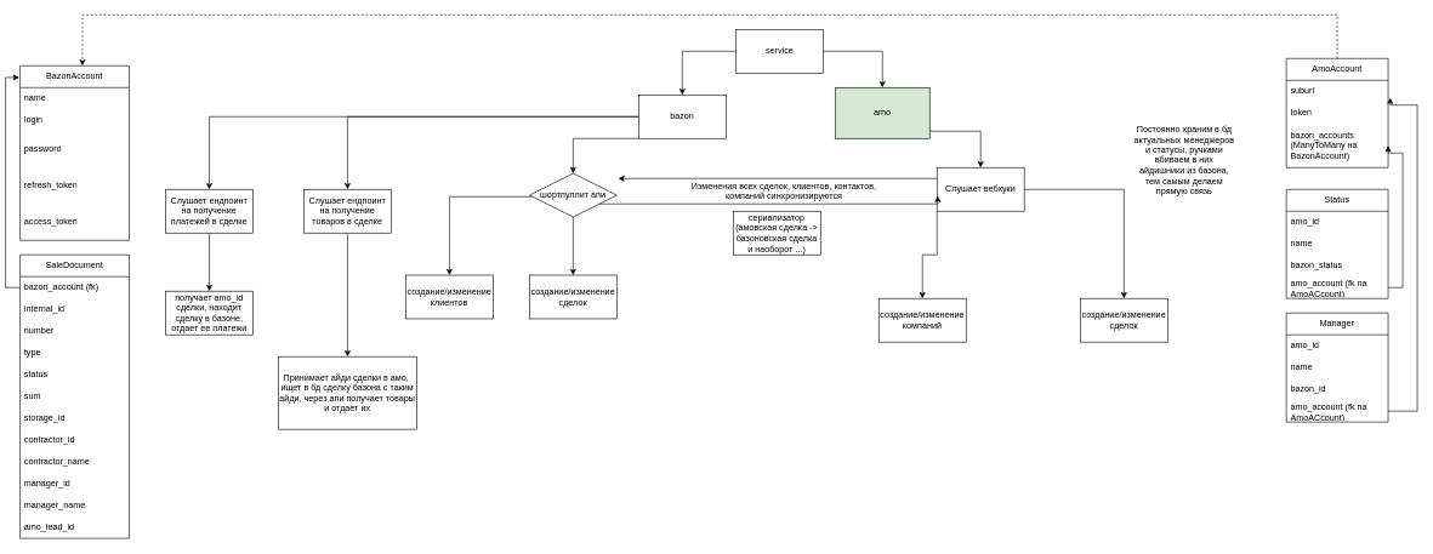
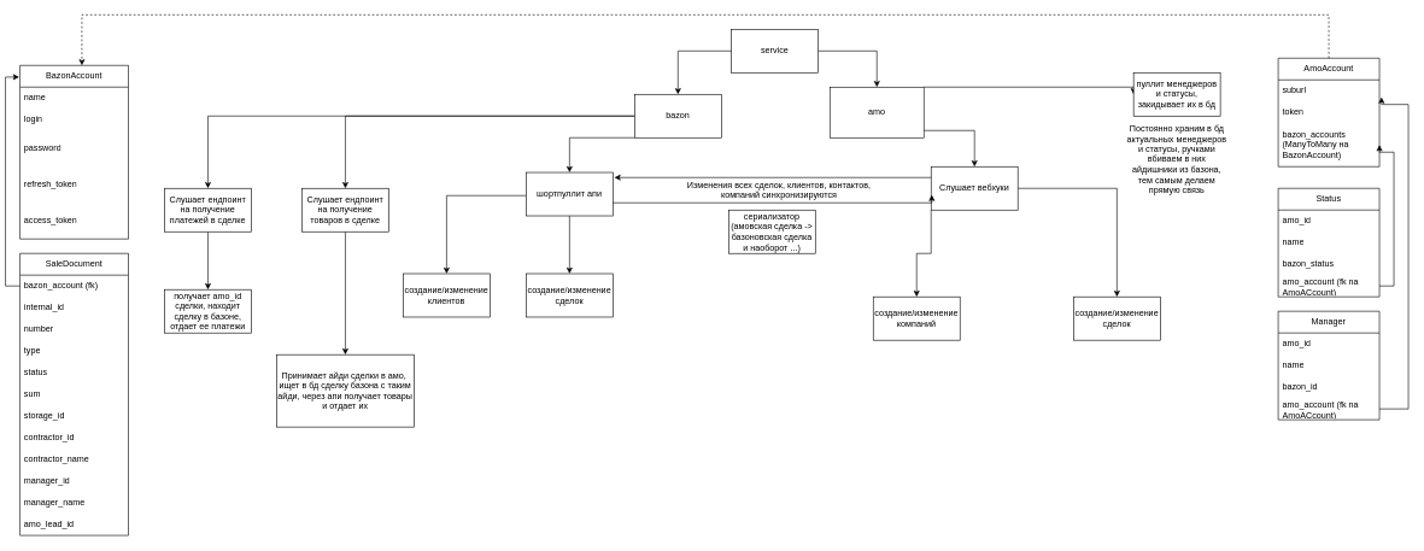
  <mxCell id="0" />
  <mxCell id="1" parent="0" />
  <mxCell id="2" style="edgeStyle=orthogonalEdgeStyle;rounded=0;orthogonalLoop=1;jettySize=auto;html=1;" parent="1" source="4" target="7" edge="1"><mxGeometry relative="1" as="geometry"><mxPoint x="1270" y="120" as="targetPoint" /></mxGeometry></mxCell>
  <mxCell id="3" value="" style="edgeStyle=orthogonalEdgeStyle;rounded=0;orthogonalLoop=1;jettySize=auto;html=1;" parent="1" source="4" target="11" edge="1"><mxGeometry relative="1" as="geometry" /></mxCell>
  <mxCell id="4" value="&lt;div&gt;service&lt;/div&gt;" style="rounded=0;whiteSpace=wrap;html=1;" parent="1" vertex="1"><mxGeometry x="1004" y="40" width="120" height="60" as="geometry" /></mxCell>
  <mxCell id="5" value="" style="edgeStyle=orthogonalEdgeStyle;rounded=0;orthogonalLoop=1;jettySize=auto;html=1;" parent="1" source="7" target="37" edge="1"><mxGeometry relative="1" as="geometry"><Array as="points"><mxPoint x="1340" y="180" /></Array></mxGeometry></mxCell>
- <mxCell id="7" value="&lt;div&gt;amo&lt;/div&gt;" style="rounded=0;whiteSpace=wrap;html=1;fillColor=#d5e8d4;" parent="1" vertex="1"><mxGeometry x="1140" y="120" width="130" height="70" as="geometry" /></mxCell>
+ <mxCell id="6" style="edgeStyle=orthogonalEdgeStyle;rounded=0;orthogonalLoop=1;jettySize=auto;html=1;entryX=0;entryY=0.5;entryDx=0;entryDy=0;" parent="1" source="7" target="48" edge="1"><mxGeometry relative="1" as="geometry"><mxPoint x="1430" y="120" as="targetPoint" /><Array as="points"><mxPoint x="1560" y="120" /></Array></mxGeometry></mxCell>
+ <mxCell id="7" value="&lt;div&gt;amo&lt;/div&gt;" style="rounded=0;whiteSpace=wrap;html=1;" parent="1" vertex="1"><mxGeometry x="1140" y="120" width="130" height="70" as="geometry" /></mxCell>
  <mxCell id="8" value="" style="edgeStyle=orthogonalEdgeStyle;rounded=0;orthogonalLoop=1;jettySize=auto;html=1;" parent="1" source="11" target="40" edge="1"><mxGeometry relative="1" as="geometry"><Array as="points"><mxPoint x="780" y="190" /></Array></mxGeometry></mxCell>
  <mxCell id="9" style="edgeStyle=orthogonalEdgeStyle;rounded=0;orthogonalLoop=1;jettySize=auto;html=1;" parent="1" source="11" target="65" edge="1"><mxGeometry relative="1" as="geometry"><mxPoint x="380" y="270" as="targetPoint" /></mxGeometry></mxCell>
  <mxCell id="10" style="edgeStyle=orthogonalEdgeStyle;rounded=0;orthogonalLoop=1;jettySize=auto;html=1;entryX=0.5;entryY=0;entryDx=0;entryDy=0;" parent="1" source="11" target="68" edge="1"><mxGeometry relative="1" as="geometry"><mxPoint x="270" y="260" as="targetPoint" /></mxGeometry></mxCell>
  <mxCell id="11" value="&lt;div&gt;bazon&lt;br&gt;&lt;/div&gt;" style="rounded=0;whiteSpace=wrap;html=1;" parent="1" vertex="1"><mxGeometry x="870" y="130" width="120" height="60" as="geometry" /></mxCell>
  <mxCell id="12" value="AmoAccount" style="swimlane;fontStyle=0;childLayout=stackLayout;horizontal=1;startSize=30;horizontalStack=0;resizeParent=1;resizeParentMax=0;resizeLast=0;collapsible=1;marginBottom=0;whiteSpace=wrap;html=1;" parent="1" vertex="1"><mxGeometry x="1760" y="80" width="140" height="150" as="geometry" /></mxCell>
  <mxCell id="13" value="suburl" style="text;strokeColor=none;fillColor=none;align=left;verticalAlign=middle;spacingLeft=4;spacingRight=4;overflow=hidden;points=[[0,0.5],[1,0.5]];portConstraint=eastwest;rotatable=0;whiteSpace=wrap;html=1;" parent="12" vertex="1"><mxGeometry y="30" width="140" height="30" as="geometry" /></mxCell>
  <mxCell id="14" value="token" style="text;strokeColor=none;fillColor=none;align=left;verticalAlign=middle;spacingLeft=4;spacingRight=4;overflow=hidden;points=[[0,0.5],[1,0.5]];portConstraint=eastwest;rotatable=0;whiteSpace=wrap;html=1;" parent="12" vertex="1"><mxGeometry y="60" width="140" height="30" as="geometry" /></mxCell>
  <mxCell id="15" value="bazon_accounts (ManyToMany на BazonAccount)" style="text;strokeColor=none;fillColor=none;align=left;verticalAlign=middle;spacingLeft=4;spacingRight=4;overflow=hidden;points=[[0,0.5],[1,0.5]];portConstraint=eastwest;rotatable=0;whiteSpace=wrap;html=1;" parent="12" vertex="1"><mxGeometry y="90" width="140" height="60" as="geometry" /></mxCell>
  <mxCell id="16" value="BazonAccount" style="swimlane;fontStyle=0;childLayout=stackLayout;horizontal=1;startSize=30;horizontalStack=0;resizeParent=1;resizeParentMax=0;resizeLast=0;collapsible=1;marginBottom=0;whiteSpace=wrap;html=1;" parent="1" vertex="1"><mxGeometry x="20" y="90" width="150" height="240" as="geometry" /></mxCell>
  <mxCell id="17" value="name" style="text;strokeColor=none;fillColor=none;align=left;verticalAlign=middle;spacingLeft=4;spacingRight=4;overflow=hidden;points=[[0,0.5],[1,0.5]];portConstraint=eastwest;rotatable=0;whiteSpace=wrap;html=1;" parent="16" vertex="1"><mxGeometry y="30" width="150" height="30" as="geometry" /></mxCell>
  <mxCell id="18" value="login" style="text;strokeColor=none;fillColor=none;align=left;verticalAlign=middle;spacingLeft=4;spacingRight=4;overflow=hidden;points=[[0,0.5],[1,0.5]];portConstraint=eastwest;rotatable=0;whiteSpace=wrap;html=1;" parent="16" vertex="1"><mxGeometry y="60" width="150" height="30" as="geometry" /></mxCell>
  <mxCell id="19" value="password" style="text;strokeColor=none;fillColor=none;align=left;verticalAlign=middle;spacingLeft=4;spacingRight=4;overflow=hidden;points=[[0,0.5],[1,0.5]];portConstraint=eastwest;rotatable=0;whiteSpace=wrap;html=1;" parent="16" vertex="1"><mxGeometry y="90" width="150" height="50" as="geometry" /></mxCell>
  <mxCell id="20" value="refresh_token" style="text;strokeColor=none;fillColor=none;align=left;verticalAlign=middle;spacingLeft=4;spacingRight=4;overflow=hidden;points=[[0,0.5],[1,0.5]];portConstraint=eastwest;rotatable=0;whiteSpace=wrap;html=1;" parent="16" vertex="1"><mxGeometry y="140" width="150" height="50" as="geometry" /></mxCell>
  <mxCell id="21" value="access_token" style="text;strokeColor=none;fillColor=none;align=left;verticalAlign=middle;spacingLeft=4;spacingRight=4;overflow=hidden;points=[[0,0.5],[1,0.5]];portConstraint=eastwest;rotatable=0;whiteSpace=wrap;html=1;" parent="16" vertex="1"><mxGeometry y="190" width="150" height="50" as="geometry" /></mxCell>
  <mxCell id="22" style="edgeStyle=orthogonalEdgeStyle;rounded=0;orthogonalLoop=1;jettySize=auto;html=1;entryX=0.571;entryY=0;entryDx=0;entryDy=0;entryPerimeter=0;exitX=0.5;exitY=0;exitDx=0;exitDy=0;dashed=1;" parent="1" source="12" target="16" edge="1"><mxGeometry relative="1" as="geometry"><Array as="points"><mxPoint x="1570" y="20" /><mxPoint x="556" y="20" /></Array></mxGeometry></mxCell>
  <mxCell id="23" value="Status" style="swimlane;fontStyle=0;childLayout=stackLayout;horizontal=1;startSize=30;horizontalStack=0;resizeParent=1;resizeParentMax=0;resizeLast=0;collapsible=1;marginBottom=0;whiteSpace=wrap;html=1;" parent="1" vertex="1"><mxGeometry x="1760" y="260" width="140" height="150" as="geometry" /></mxCell>
  <mxCell id="24" value="amo_id" style="text;strokeColor=none;fillColor=none;align=left;verticalAlign=middle;spacingLeft=4;spacingRight=4;overflow=hidden;points=[[0,0.5],[1,0.5]];portConstraint=eastwest;rotatable=0;whiteSpace=wrap;html=1;" parent="23" vertex="1"><mxGeometry y="30" width="140" height="30" as="geometry" /></mxCell>
  <mxCell id="25" value="name" style="text;strokeColor=none;fillColor=none;align=left;verticalAlign=middle;spacingLeft=4;spacingRight=4;overflow=hidden;points=[[0,0.5],[1,0.5]];portConstraint=eastwest;rotatable=0;whiteSpace=wrap;html=1;" parent="23" vertex="1"><mxGeometry y="60" width="140" height="30" as="geometry" /></mxCell>
  <mxCell id="26" value="bazon_status" style="text;strokeColor=none;fillColor=none;align=left;verticalAlign=middle;spacingLeft=4;spacingRight=4;overflow=hidden;points=[[0,0.5],[1,0.5]];portConstraint=eastwest;rotatable=0;whiteSpace=wrap;html=1;" parent="23" vertex="1"><mxGeometry y="90" width="140" height="30" as="geometry" /></mxCell>
  <mxCell id="27" value="amo_account (fk na AmoACcount)" style="text;strokeColor=none;fillColor=none;align=left;verticalAlign=middle;spacingLeft=4;spacingRight=4;overflow=hidden;points=[[0,0.5],[1,0.5]];portConstraint=eastwest;rotatable=0;whiteSpace=wrap;html=1;" parent="23" vertex="1"><mxGeometry y="120" width="140" height="30" as="geometry" /></mxCell>
  <mxCell id="28" style="edgeStyle=orthogonalEdgeStyle;rounded=0;orthogonalLoop=1;jettySize=auto;html=1;entryX=1;entryY=0.5;entryDx=0;entryDy=0;" parent="1" source="27" target="15" edge="1"><mxGeometry relative="1" as="geometry"><Array as="points"><mxPoint x="1920" y="395" /><mxPoint x="1920" y="210" /></Array></mxGeometry></mxCell>
  <mxCell id="29" value="Manager" style="swimlane;fontStyle=0;childLayout=stackLayout;horizontal=1;startSize=30;horizontalStack=0;resizeParent=1;resizeParentMax=0;resizeLast=0;collapsible=1;marginBottom=0;whiteSpace=wrap;html=1;" parent="1" vertex="1"><mxGeometry x="1760" y="430" width="140" height="150" as="geometry" /></mxCell>
  <mxCell id="30" value="amo_id" style="text;strokeColor=none;fillColor=none;align=left;verticalAlign=middle;spacingLeft=4;spacingRight=4;overflow=hidden;points=[[0,0.5],[1,0.5]];portConstraint=eastwest;rotatable=0;whiteSpace=wrap;html=1;" parent="29" vertex="1"><mxGeometry y="30" width="140" height="30" as="geometry" /></mxCell>
  <mxCell id="31" value="name" style="text;strokeColor=none;fillColor=none;align=left;verticalAlign=middle;spacingLeft=4;spacingRight=4;overflow=hidden;points=[[0,0.5],[1,0.5]];portConstraint=eastwest;rotatable=0;whiteSpace=wrap;html=1;" parent="29" vertex="1"><mxGeometry y="60" width="140" height="30" as="geometry" /></mxCell>
  <mxCell id="32" value="bazon_id" style="text;strokeColor=none;fillColor=none;align=left;verticalAlign=middle;spacingLeft=4;spacingRight=4;overflow=hidden;points=[[0,0.5],[1,0.5]];portConstraint=eastwest;rotatable=0;whiteSpace=wrap;html=1;" parent="29" vertex="1"><mxGeometry y="90" width="140" height="30" as="geometry" /></mxCell>
  <mxCell id="33" value="amo_account (fk na AmoACcount)" style="text;strokeColor=none;fillColor=none;align=left;verticalAlign=middle;spacingLeft=4;spacingRight=4;overflow=hidden;points=[[0,0.5],[1,0.5]];portConstraint=eastwest;rotatable=0;whiteSpace=wrap;html=1;" parent="29" vertex="1"><mxGeometry y="120" width="140" height="30" as="geometry" /></mxCell>
  <mxCell id="34" style="edgeStyle=orthogonalEdgeStyle;rounded=0;orthogonalLoop=1;jettySize=auto;html=1;entryX=1.021;entryY=0.8;entryDx=0;entryDy=0;entryPerimeter=0;" parent="1" source="33" target="13" edge="1"><mxGeometry relative="1" as="geometry"><Array as="points"><mxPoint x="1940" y="565" /><mxPoint x="1940" y="144" /></Array></mxGeometry></mxCell>
  <mxCell id="35" value="" style="edgeStyle=orthogonalEdgeStyle;rounded=0;orthogonalLoop=1;jettySize=auto;html=1;" parent="1" source="37" target="44" edge="1"><mxGeometry relative="1" as="geometry" /></mxCell>
  <mxCell id="36" value="" style="edgeStyle=orthogonalEdgeStyle;rounded=0;orthogonalLoop=1;jettySize=auto;html=1;" parent="1" source="37" target="45" edge="1"><mxGeometry relative="1" as="geometry"><Array as="points"><mxPoint x="1280" y="350" /><mxPoint x="1260" y="350" /></Array></mxGeometry></mxCell>
  <mxCell id="37" value="Слушает вебхуки" style="rounded=0;whiteSpace=wrap;html=1;" parent="1" vertex="1"><mxGeometry x="1280" y="230" width="120" height="60" as="geometry" /></mxCell>
  <mxCell id="38" value="" style="edgeStyle=orthogonalEdgeStyle;rounded=0;orthogonalLoop=1;jettySize=auto;html=1;" parent="1" source="40" target="46" edge="1"><mxGeometry relative="1" as="geometry" /></mxCell>
  <mxCell id="39" value="" style="edgeStyle=orthogonalEdgeStyle;rounded=0;orthogonalLoop=1;jettySize=auto;html=1;" parent="1" source="40" target="47" edge="1"><mxGeometry relative="1" as="geometry"><Array as="points"><mxPoint x="610" y="270" /></Array></mxGeometry></mxCell>
- <mxCell id="40" value="&lt;div&gt;шортпуллит апи&lt;/div&gt;" style="rhombus;whiteSpace=wrap;html=1;" parent="1" vertex="1"><mxGeometry x="720" y="238" width="120" height="60" as="geometry" /></mxCell>
+ <mxCell id="40" value="&lt;div&gt;шортпуллит апи&lt;/div&gt;" style="rounded=0;whiteSpace=wrap;html=1;" parent="1" vertex="1"><mxGeometry x="720" y="238" width="120" height="60" as="geometry" /></mxCell>
  <mxCell id="41" style="edgeStyle=orthogonalEdgeStyle;rounded=0;orthogonalLoop=1;jettySize=auto;html=1;exitX=0;exitY=0.25;exitDx=0;exitDy=0;entryX=1.017;entryY=0.117;entryDx=0;entryDy=0;entryPerimeter=0;" parent="1" source="37" target="40" edge="1"><mxGeometry relative="1" as="geometry" /></mxCell>
  <mxCell id="42" style="edgeStyle=orthogonalEdgeStyle;rounded=0;orthogonalLoop=1;jettySize=auto;html=1;entryX=0.008;entryY=0.65;entryDx=0;entryDy=0;entryPerimeter=0;" parent="1" source="40" target="37" edge="1"><mxGeometry relative="1" as="geometry"><Array as="points"><mxPoint x="1281" y="280" /></Array></mxGeometry></mxCell>
  <mxCell id="43" value="&lt;div&gt;Изменения всех сделок, клиентов, контактов, компаний синхронизируются &lt;br&gt;&lt;/div&gt;&lt;div&gt;&lt;br&gt;&lt;/div&gt;" style="text;html=1;align=center;verticalAlign=middle;whiteSpace=wrap;rounded=0;" parent="1" vertex="1"><mxGeometry x="930" y="255" width="280" height="30" as="geometry" /></mxCell>
  <mxCell id="44" value="создание/изменение сделок" style="whiteSpace=wrap;html=1;rounded=0;" parent="1" vertex="1"><mxGeometry x="1477" y="410" width="120" height="60" as="geometry" /></mxCell>
  <mxCell id="45" value="создание/изменение компаний" style="whiteSpace=wrap;html=1;rounded=0;" parent="1" vertex="1"><mxGeometry x="1200" y="410" width="120" height="60" as="geometry" /></mxCell>
  <mxCell id="46" value="создание/изменение сделок" style="whiteSpace=wrap;html=1;rounded=0;" parent="1" vertex="1"><mxGeometry x="720" y="378" width="120" height="60" as="geometry" /></mxCell>
  <mxCell id="47" value="создание/изменение клиентов" style="whiteSpace=wrap;html=1;rounded=0;" parent="1" vertex="1"><mxGeometry x="550" y="378" width="120" height="60" as="geometry" /></mxCell>
+ <mxCell id="48" value="пуллит менеджеров и статусы, закидывает их в бд" style="rounded=0;whiteSpace=wrap;html=1;" parent="1" vertex="1"><mxGeometry x="1560" y="100" width="120" height="60" as="geometry" /></mxCell>
  <mxCell id="49" value="&lt;div&gt;Постоянно храним в бд актуальных менеджеров и статусы, ручками вбиваем в них айдишники из базона, тем самым делаем прямую связь&lt;/div&gt;" style="text;html=1;align=center;verticalAlign=middle;whiteSpace=wrap;rounded=0;" parent="1" vertex="1"><mxGeometry x="1550" y="170" width="140" height="100" as="geometry" /></mxCell>
  <mxCell id="50" value="SaleDocument" style="swimlane;fontStyle=0;childLayout=stackLayout;horizontal=1;startSize=30;horizontalStack=0;resizeParent=1;resizeParentMax=0;resizeLast=0;collapsible=1;marginBottom=0;whiteSpace=wrap;html=1;" parent="1" vertex="1"><mxGeometry x="20" y="350" width="150" height="390" as="geometry" /></mxCell>
  <mxCell id="51" value="bazon_account (fk)" style="text;strokeColor=none;fillColor=none;align=left;verticalAlign=middle;spacingLeft=4;spacingRight=4;overflow=hidden;points=[[0,0.5],[1,0.5]];portConstraint=eastwest;rotatable=0;whiteSpace=wrap;html=1;" parent="50" vertex="1"><mxGeometry y="30" width="150" height="30" as="geometry" /></mxCell>
  <mxCell id="52" value="internal_id" style="text;strokeColor=none;fillColor=none;align=left;verticalAlign=middle;spacingLeft=4;spacingRight=4;overflow=hidden;points=[[0,0.5],[1,0.5]];portConstraint=eastwest;rotatable=0;whiteSpace=wrap;html=1;" parent="50" vertex="1"><mxGeometry y="60" width="150" height="30" as="geometry" /></mxCell>
  <mxCell id="53" value="number" style="text;strokeColor=none;fillColor=none;align=left;verticalAlign=middle;spacingLeft=4;spacingRight=4;overflow=hidden;points=[[0,0.5],[1,0.5]];portConstraint=eastwest;rotatable=0;whiteSpace=wrap;html=1;" parent="50" vertex="1"><mxGeometry y="90" width="150" height="30" as="geometry" /></mxCell>
  <mxCell id="54" value="type" style="text;strokeColor=none;fillColor=none;align=left;verticalAlign=middle;spacingLeft=4;spacingRight=4;overflow=hidden;points=[[0,0.5],[1,0.5]];portConstraint=eastwest;rotatable=0;whiteSpace=wrap;html=1;" parent="50" vertex="1"><mxGeometry y="120" width="150" height="30" as="geometry" /></mxCell>
  <mxCell id="55" value="status" style="text;strokeColor=none;fillColor=none;align=left;verticalAlign=middle;spacingLeft=4;spacingRight=4;overflow=hidden;points=[[0,0.5],[1,0.5]];portConstraint=eastwest;rotatable=0;whiteSpace=wrap;html=1;" parent="50" vertex="1"><mxGeometry y="150" width="150" height="30" as="geometry" /></mxCell>
  <mxCell id="56" value="sum" style="text;strokeColor=none;fillColor=none;align=left;verticalAlign=middle;spacingLeft=4;spacingRight=4;overflow=hidden;points=[[0,0.5],[1,0.5]];portConstraint=eastwest;rotatable=0;whiteSpace=wrap;html=1;" parent="50" vertex="1"><mxGeometry y="180" width="150" height="30" as="geometry" /></mxCell>
  <mxCell id="57" value="storage_id" style="text;strokeColor=none;fillColor=none;align=left;verticalAlign=middle;spacingLeft=4;spacingRight=4;overflow=hidden;points=[[0,0.5],[1,0.5]];portConstraint=eastwest;rotatable=0;whiteSpace=wrap;html=1;" parent="50" vertex="1"><mxGeometry y="210" width="150" height="30" as="geometry" /></mxCell>
  <mxCell id="58" value="contractor_id" style="text;strokeColor=none;fillColor=none;align=left;verticalAlign=middle;spacingLeft=4;spacingRight=4;overflow=hidden;points=[[0,0.5],[1,0.5]];portConstraint=eastwest;rotatable=0;whiteSpace=wrap;html=1;" parent="50" vertex="1"><mxGeometry y="240" width="150" height="30" as="geometry" /></mxCell>
  <mxCell id="59" value="contractor_name" style="text;strokeColor=none;fillColor=none;align=left;verticalAlign=middle;spacingLeft=4;spacingRight=4;overflow=hidden;points=[[0,0.5],[1,0.5]];portConstraint=eastwest;rotatable=0;whiteSpace=wrap;html=1;" parent="50" vertex="1"><mxGeometry y="270" width="150" height="30" as="geometry" /></mxCell>
  <mxCell id="60" value="manager_id" style="text;strokeColor=none;fillColor=none;align=left;verticalAlign=middle;spacingLeft=4;spacingRight=4;overflow=hidden;points=[[0,0.5],[1,0.5]];portConstraint=eastwest;rotatable=0;whiteSpace=wrap;html=1;" parent="50" vertex="1"><mxGeometry y="300" width="150" height="30" as="geometry" /></mxCell>
  <mxCell id="61" value="manager_name" style="text;strokeColor=none;fillColor=none;align=left;verticalAlign=middle;spacingLeft=4;spacingRight=4;overflow=hidden;points=[[0,0.5],[1,0.5]];portConstraint=eastwest;rotatable=0;whiteSpace=wrap;html=1;" parent="50" vertex="1"><mxGeometry y="330" width="150" height="30" as="geometry" /></mxCell>
  <mxCell id="62" value="amo_lead_id" style="text;strokeColor=none;fillColor=none;align=left;verticalAlign=middle;spacingLeft=4;spacingRight=4;overflow=hidden;points=[[0,0.5],[1,0.5]];portConstraint=eastwest;rotatable=0;whiteSpace=wrap;html=1;" parent="50" vertex="1"><mxGeometry y="360" width="150" height="30" as="geometry" /></mxCell>
  <mxCell id="63" style="edgeStyle=orthogonalEdgeStyle;rounded=0;orthogonalLoop=1;jettySize=auto;html=1;entryX=-0.007;entryY=0.067;entryDx=0;entryDy=0;entryPerimeter=0;" parent="1" source="51" target="16" edge="1"><mxGeometry relative="1" as="geometry" /></mxCell>
  <mxCell id="64" value="" style="edgeStyle=orthogonalEdgeStyle;rounded=0;orthogonalLoop=1;jettySize=auto;html=1;" parent="1" source="65" target="66" edge="1"><mxGeometry relative="1" as="geometry" /></mxCell>
  <mxCell id="65" value="Слушает ендпоинт на получение товаров в сделке" style="rounded=0;whiteSpace=wrap;html=1;" parent="1" vertex="1"><mxGeometry x="410" y="260" width="120" height="60" as="geometry" /></mxCell>
  <mxCell id="66" value="Принимает айди сделки в амо,&amp;nbsp; ищет в бд сделку базона с таким айди, через апи получает товары и отдает их" style="whiteSpace=wrap;html=1;rounded=0;" parent="1" vertex="1"><mxGeometry x="375" y="490" width="190" height="100" as="geometry" /></mxCell>
  <mxCell id="67" value="" style="edgeStyle=orthogonalEdgeStyle;rounded=0;orthogonalLoop=1;jettySize=auto;html=1;" parent="1" source="68" target="69" edge="1"><mxGeometry relative="1" as="geometry" /></mxCell>
  <mxCell id="68" value="Слушает ендпоинт на получение платежей в сделке" style="rounded=0;whiteSpace=wrap;html=1;" parent="1" vertex="1"><mxGeometry x="220" y="260" width="120" height="60" as="geometry" /></mxCell>
  <mxCell id="69" value="&lt;div&gt;получает amo_id сделки, находит сделку в базоне, отдает ее платежи&lt;/div&gt;" style="whiteSpace=wrap;html=1;rounded=0;" parent="1" vertex="1"><mxGeometry x="220" y="400" width="120" height="60" as="geometry" /></mxCell>
  <mxCell id="70" value="&lt;div&gt;сериализатор (амовская сделка -&amp;gt; базоновская сделка и наоборот ...)&lt;/div&gt;" style="rounded=0;whiteSpace=wrap;html=1;" vertex="1" parent="1"><mxGeometry x="1000" y="290" width="120" height="60" as="geometry" /></mxCell>
